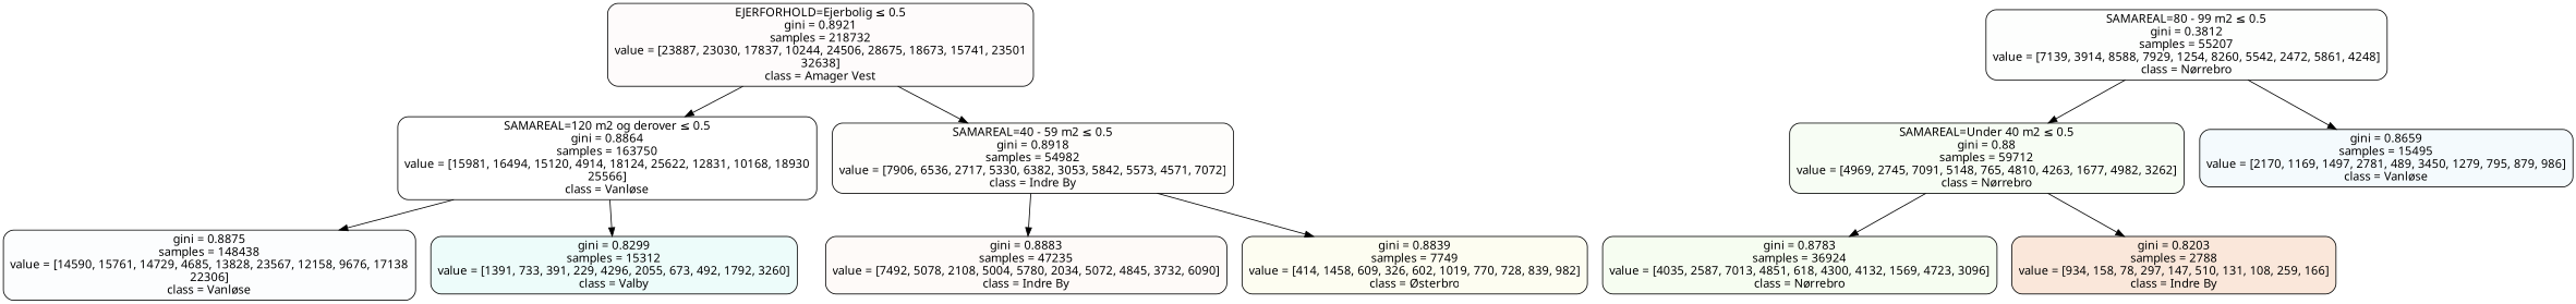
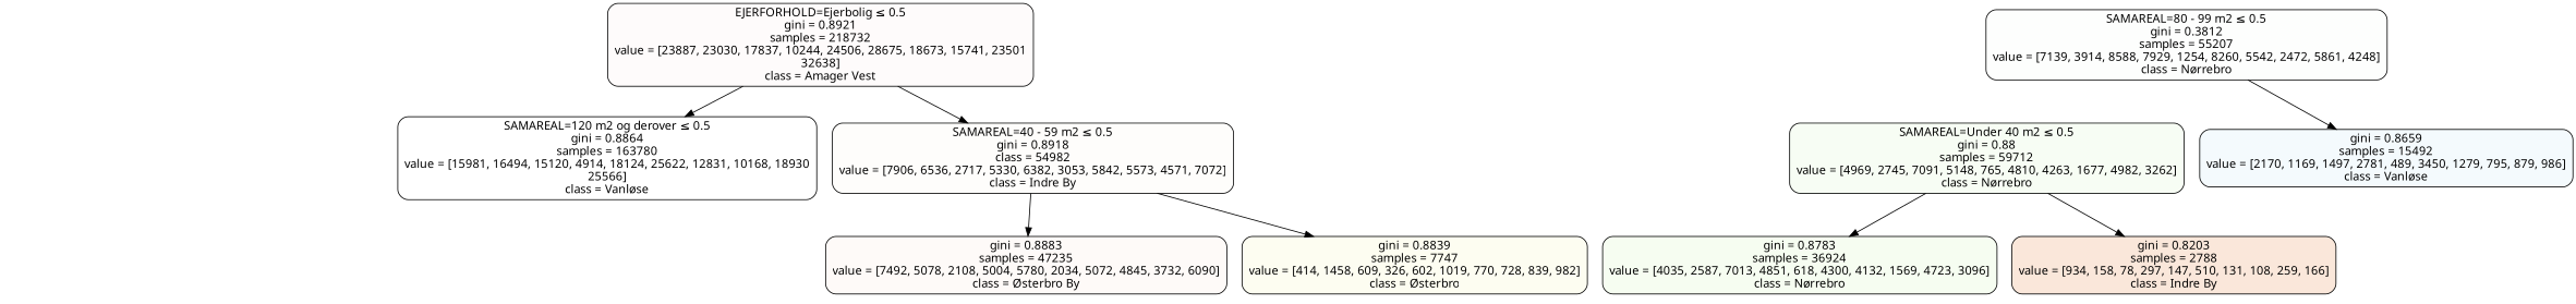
  digraph {
    fontname="Noto Sans"
    node [color=black fontname="Noto Sans" shape=box style="filled, rounded"]
    edge [fontname="Noto Sans"]
    n1 [fillcolor="#e5395805" label=<EJERFORHOLD=Ejerbolig &le; 0.5<br/>gini = 0.8921<br/>samples = 218732<br/>value = [23887, 23030, 17837, 10244, 24506, 28675, 18673, 15741, 23501<br/>32638]<br/>class = Amager Vest>]
-   n2 [fillcolor="#399de500" label=<SAMAREAL=120 m2 og derover &le; 0.5<br/>gini = 0.8864<br/>samples = 163750<br/>value = [15981, 16494, 15120, 4914, 18124, 25622, 12831, 10168, 18930<br/>25566]<br/>class = Vanløse>]
-   n3 [fillcolor="#e5813904" label=<SAMAREAL=40 - 59 m2 &le; 0.5<br/>gini = 0.8918<br/>samples = 54982<br/>value = [7906, 6536, 2717, 5330, 6382, 3053, 5842, 5573, 4571, 7072]<br/>class = Indre By>]
+   n2 [fillcolor="#399de500" label=<SAMAREAL=120 m2 og derover &le; 0.5<br/>gini = 0.8864<br/>samples = 163780<br/>value = [15981, 16494, 15120, 4914, 18124, 25622, 12831, 10168, 18930<br/>25566]<br/>class = Vanløse>]
+   n3 [fillcolor="#e5813904" label=<SAMAREAL=40 - 59 m2 &le; 0.5<br/>gini = 0.8918<br/>class = 54982<br/>value = [7906, 6536, 2717, 5330, 6382, 3053, 5842, 5573, 4571, 7072]<br/>class = Indre By>]
    n4 [fillcolor="#7be53902" label=<SAMAREAL=80 - 99 m2 &le; 0.5<br/>gini = 0.3812<br/>samples = 55207<br/>value = [7139, 3914, 8588, 7929, 1254, 8260, 5542, 2472, 5861, 4248]<br/>class = Nørrebro>]
    n5 [fillcolor="#7be5390e" label=<SAMAREAL=Under 40 m2 &le; 0.5<br/>gini = 0.88<br/>samples = 59712<br/>value = [4969, 2745, 7091, 5148, 765, 4810, 4263, 1677, 4982, 3262]<br/>class = Nørrebro>]
-   n6 [fillcolor="#399de50d" label=<gini = 0.8659<br/>samples = 15495<br/>value = [2170, 1169, 1497, 2781, 489, 3450, 1279, 795, 879, 986]<br/>class = Vanløse>]
-   n7 [fillcolor="#399de503" label=<gini = 0.8875<br/>samples = 148438<br/>value = [14590, 15761, 14729, 4685, 13828, 23567, 12158, 9676, 17138<br/>22306]<br/>class = Vanløse>]
-   n8 [fillcolor="#39e5c516" label=<gini = 0.8299<br/>samples = 15312<br/>value = [1391, 733, 391, 229, 4296, 2055, 673, 492, 1792, 3260]<br/>class = Valby>]
-   n9 [fillcolor="#e5813909" label=<gini = 0.8883<br/>samples = 47235<br/>value = [7492, 5078, 2108, 5004, 5780, 2034, 5072, 4845, 3732, 6090]<br/>class = Indre By>]
-   n10 [fillcolor="#e2e53911" label=<gini = 0.8839<br/>samples = 7749<br/>value = [414, 1458, 609, 326, 602, 1019, 770, 728, 839, 982]<br/>class = Østerbro>]
+   n6 [fillcolor="#399de50d" label=<gini = 0.8659<br/>samples = 15492<br/>value = [2170, 1169, 1497, 2781, 489, 3450, 1279, 795, 879, 986]<br/>class = Vanløse>]
+   n9 [fillcolor="#e5813909" label=<gini = 0.8883<br/>samples = 47235<br/>value = [7492, 5078, 2108, 5004, 5780, 2034, 5072, 4845, 3732, 6090]<br/>class = Østerbro By>]
+   n10 [fillcolor="#e2e53911" label=<gini = 0.8839<br/>samples = 7747<br/>value = [414, 1458, 609, 326, 602, 1019, 770, 728, 839, 982]<br/>class = Østerbro>]
    n11 [fillcolor="#7be53911" label=<gini = 0.8783<br/>samples = 36924<br/>value = [4035, 2587, 7013, 4851, 618, 4300, 4132, 1569, 4723, 3096]<br/>class = Nørrebro>]
    n12 [fillcolor="#e581392f" label=<gini = 0.8203<br/>samples = 2788<br/>value = [934, 158, 78, 297, 147, 510, 131, 108, 259, 166]<br/>class = Indre By>]
    n1 -> n2
    n1 -> n3
-   n2 -> n7
-   n2 -> n8
    n3 -> n9
    n3 -> n10
-   n4 -> n5
    n4 -> n6
    n5 -> n11
    n5 -> n12
  }
